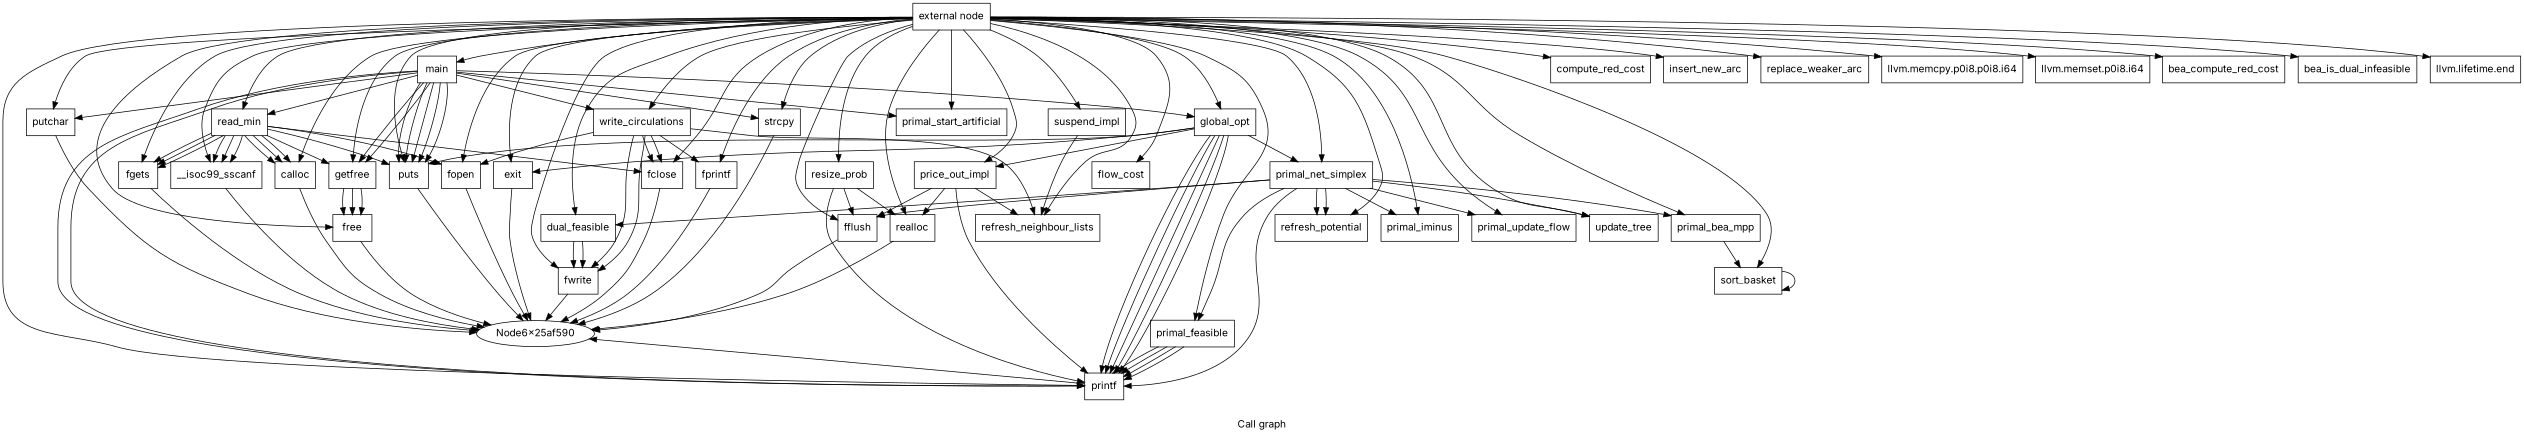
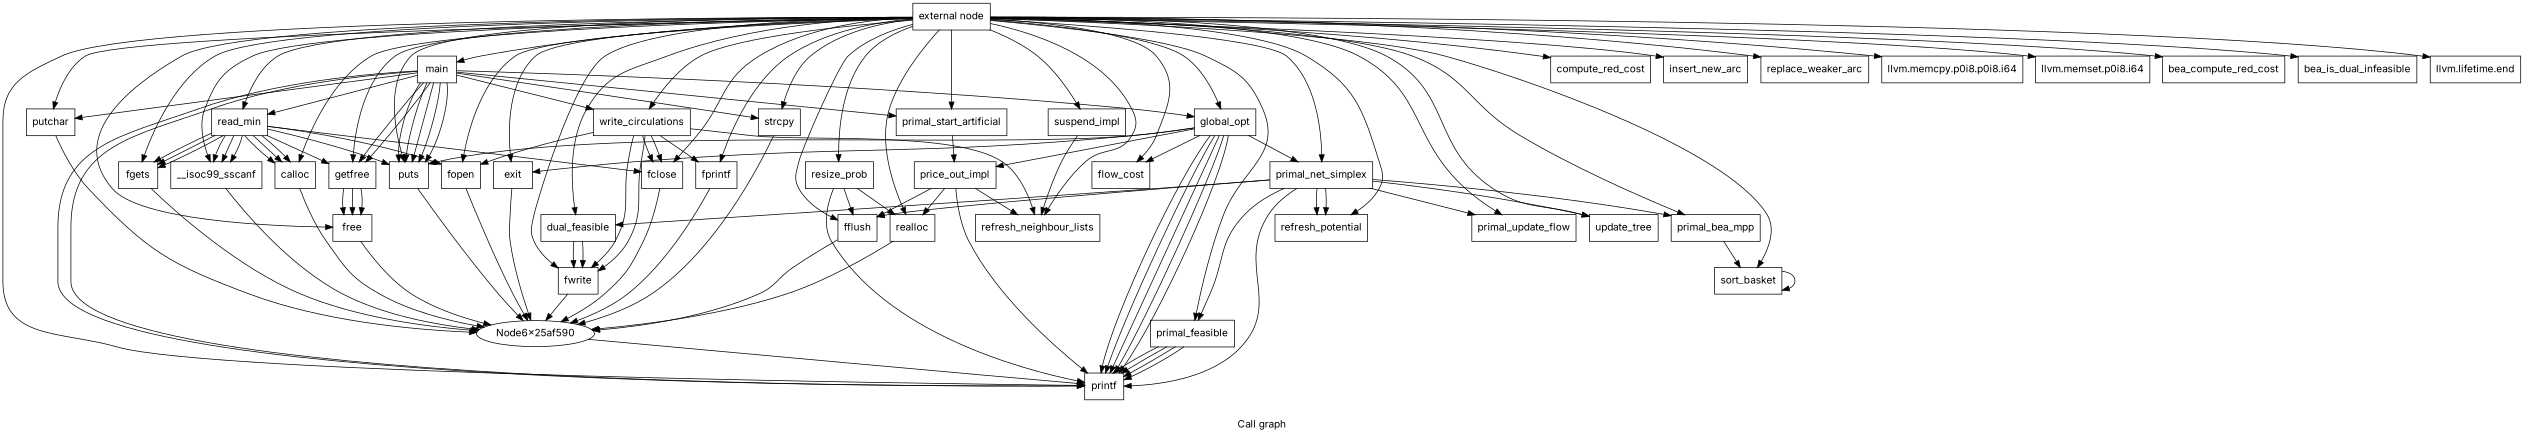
  digraph {
    fontname=Inter
    label="Call graph"
    node [fontname=Inter shape=record]
    edge [fontname=Inter]
    n1 [label="{external node}"]
    n2 [label="{resize_prob}"]
    n3 [label="{realloc}"]
    n4 [label="{printf}"]
    n5 [label="{fflush}"]
    n6 [label="{compute_red_cost}"]
    n7 [label="{insert_new_arc}"]
    n8 [label="{replace_weaker_arc}"]
    n9 [label="{price_out_impl}"]
    n10 [label="{suspend_impl}"]
    n11 [label="{llvm.memcpy.p0i8.p0i8.i64}"]
    n12 [label="{global_opt}"]
    n13 [label="{exit}"]
    n14 [label="{main}"]
    n15 [label="{llvm.memset.p0i8.i64}"]
    n16 [label="{strcpy}"]
    n17 [label="{puts}"]
    n18 [label="{putchar}"]
    n19 [label="{refresh_neighbour_lists}"]
    n20 [label="{refresh_potential}"]
    n21 [label="{flow_cost}"]
    n22 [label="{primal_feasible}"]
    n23 [label="{dual_feasible}"]
    n24 [label="{getfree}"]
    n25 [label="{free}"]
    n26 [label="{fwrite}"]
    n27 [label="{write_circulations}"]
    n28 [label="{fopen}"]
    n29 [label="{fprintf}"]
    n30 [label="{fclose}"]
    n31 [label="{bea_compute_red_cost}"]
    n32 [label="{bea_is_dual_infeasible}"]
    n33 [label="{sort_basket}"]
    n34 [label="{primal_bea_mpp}"]
-   n35 [label="{primal_iminus}"]
    n36 [label="{primal_update_flow}"]
    n37 [label="{primal_net_simplex}"]
    n38 [label="{primal_start_artificial}"]
    n39 [label="{read_min}"]
    n40 [label="{fgets}"]
    n41 [label="{__isoc99_sscanf}"]
    n42 [label="{calloc}"]
    n43 [label="{llvm.lifetime.end}"]
    n44 [label="{update_tree}"]
    n45 [label=Node6x25af590 shape=""]
    n1 -> n2
    n1 -> n3
    n1 -> n4
    n1 -> n5
    n1 -> n6
    n1 -> n7
    n1 -> n8
-   n1 -> n9
+   n38 -> n9
    n1 -> n10
    n1 -> n11
    n1 -> n12
    n1 -> n13
    n1 -> n14
    n1 -> n15
    n1 -> n16
    n1 -> n17
    n1 -> n18
    n1 -> n19
    n1 -> n20
    n1 -> n21
    n1 -> n22
    n1 -> n23
    n1 -> n24
    n1 -> n25
    n1 -> n26
    n1 -> n27
    n1 -> n28
    n1 -> n29
    n1 -> n30
    n1 -> n31
    n1 -> n32
    n1 -> n33
    n1 -> n34
-   n1 -> n35
    n1 -> n36
    n1 -> n37
    n1 -> n38
    n1 -> n39
    n1 -> n40
    n1 -> n41
    n1 -> n42
    n1 -> n43
    n1 -> n44
    n2 -> n3
    n2 -> n4
    n2 -> n5
    n3 -> n45
-   n4 -> n45
+   n45 -> n4
    n5 -> n45
    n9 -> n3
    n9 -> n4
    n9 -> n5
    n9 -> n19
    n10 -> n19
    n12 -> n4
    n12 -> n4
    n12 -> n4
    n12 -> n4
    n12 -> n4
    n12 -> n9
    n12 -> n13
    n12 -> n17
+   n12 -> n21
    n12 -> n37
    n13 -> n45
    n14 -> n4
    n14 -> n4
    n14 -> n12
    n14 -> n16
    n14 -> n17
    n14 -> n17
    n14 -> n17
    n14 -> n17
    n14 -> n17
    n14 -> n18
    n14 -> n24
    n14 -> n24
    n14 -> n27
    n14 -> n38
    n14 -> n39
    n16 -> n45
    n17 -> n45
    n18 -> n45
    n22 -> n4
    n22 -> n4
    n22 -> n4
    n22 -> n4
    n23 -> n26
    n23 -> n26
    n24 -> n25
    n24 -> n25
    n24 -> n25
    n25 -> n45
    n26 -> n45
    n27 -> n19
    n27 -> n26
    n27 -> n26
    n27 -> n28
    n27 -> n29
    n27 -> n30
    n27 -> n30
    n28 -> n45
    n29 -> n45
    n30 -> n45
    n33 -> n33
    n34 -> n33
    n37 -> n4
    n37 -> n5
    n37 -> n20
    n37 -> n20
    n37 -> n22
    n37 -> n23
    n37 -> n34
-   n37 -> n35
    n37 -> n36
    n37 -> n44
    n39 -> n17
    n39 -> n24
    n39 -> n28
    n39 -> n30
    n39 -> n40
    n39 -> n40
    n39 -> n40
    n39 -> n41
    n39 -> n41
    n39 -> n41
    n39 -> n42
    n39 -> n42
    n39 -> n42
    n40 -> n45
    n41 -> n45
    n42 -> n45
  }
